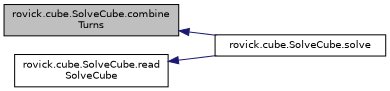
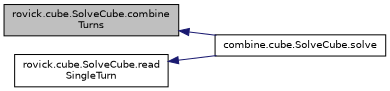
  digraph {
    rankdir=LR
    node [color=black fillcolor=white fontname=Helvetica fontsize=10 shape=record style=filled]
    edge [color=midnightblue dir=back fontname=Helvetica fontsize=10 labelfontname=Helvetica labelfontsize=10 style=solid]
    n1 [fillcolor=grey75 fontcolor=black height=0.2 label="rovick.cube.SolveCube.combine\lTurns" width=0.4]
-   n2 [height=0.2 label="rovick.cube.SolveCube.solve" width=0.4]
-   n3 [height=0.2 label="rovick.cube.SolveCube.read\lSolveCube" width=0.4]
+   n2 [height=0.2 label="combine.cube.SolveCube.solve" width=0.4]
+   n3 [height=0.2 label="rovick.cube.SolveCube.read\lSingleTurn" width=0.4]
    n1 -> n2
    n3 -> n2
  }
